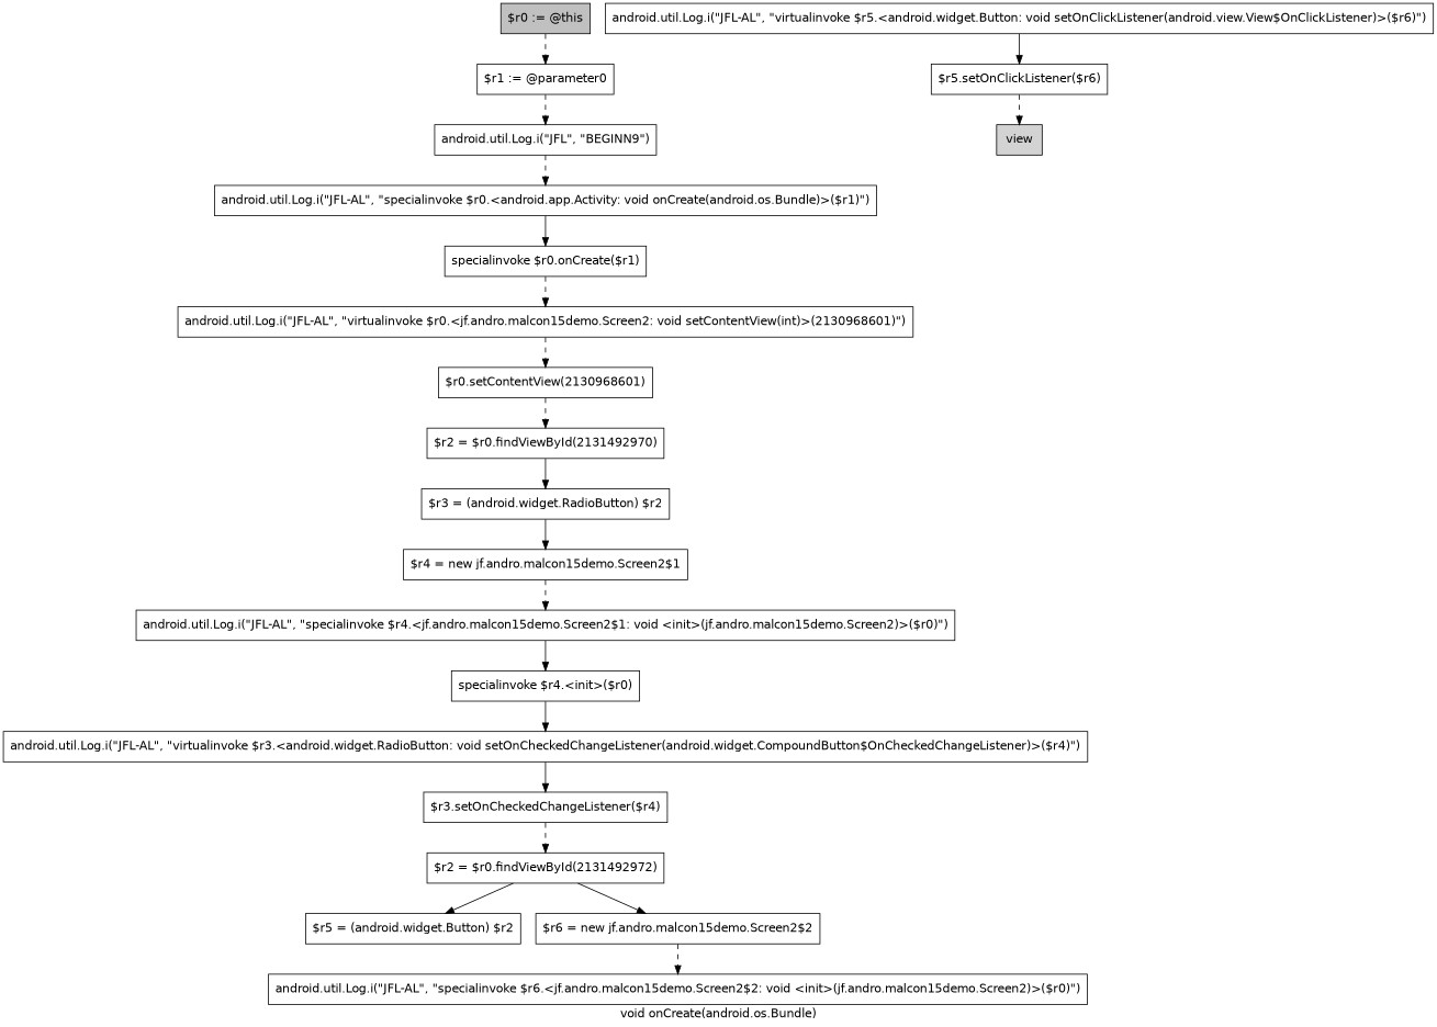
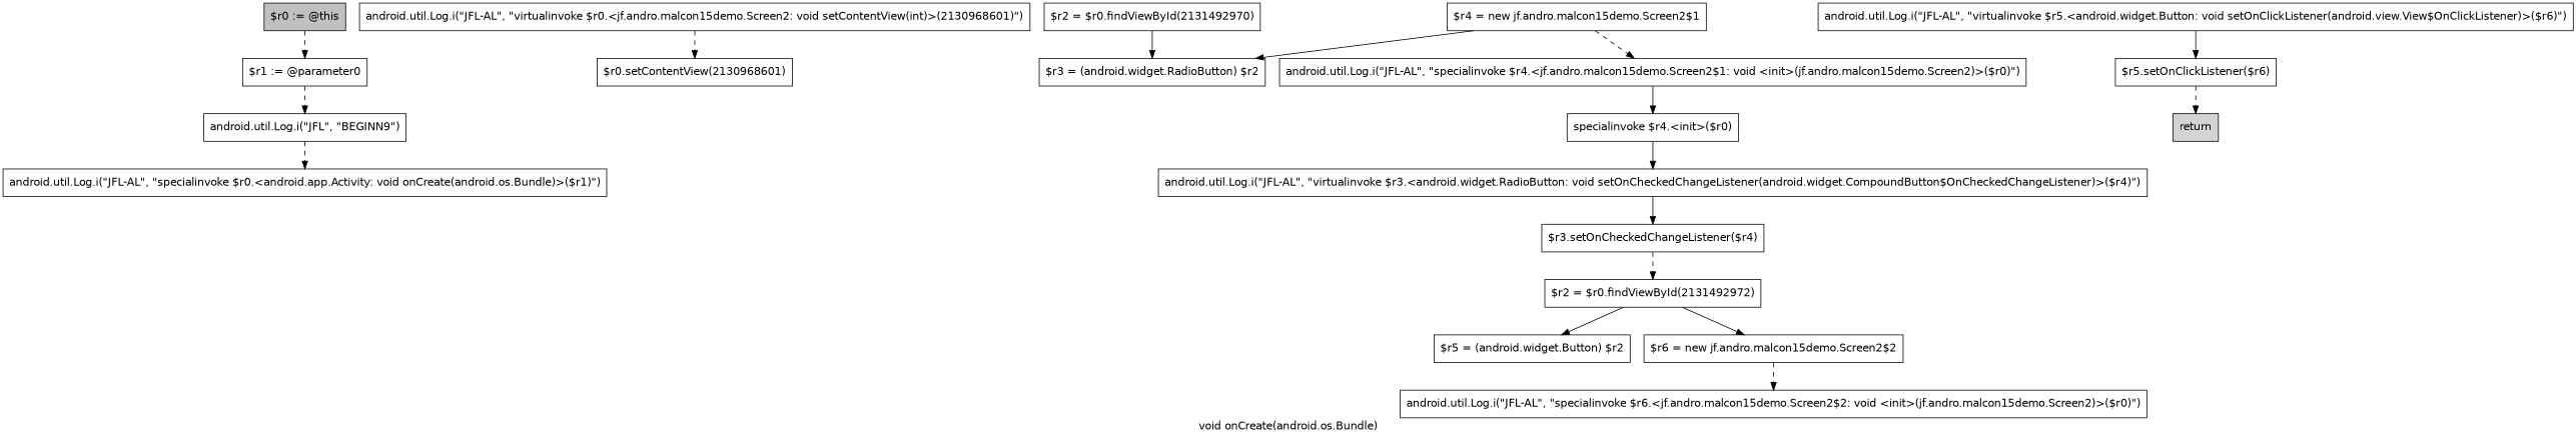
  digraph {
    fontname="DejaVu Sans"
    label="void onCreate(android.os.Bundle)"
    node [fontname="DejaVu Sans" method=23465 shape=box]
    edge [fontname="DejaVu Sans" style=dashed]
    n1 [fillcolor=gray label="$r0 := @this" style=filled]
    n2 [label="$r1 := @parameter0"]
    n3 [invoke_real="<android.util.Log: int i(java.lang.String,java.lang.String)>" invoke_target="<android.util.Log: int i(java.lang.String,java.lang.String)>" label="android.util.Log.i(\"JFL\", \"BEGINN9\")"]
    n4 [invoke_real="<android.util.Log: int i(java.lang.String,java.lang.String)>" invoke_target="<android.util.Log: int i(java.lang.String,java.lang.String)>" label="android.util.Log.i(\"JFL-AL\", \"specialinvoke $r0.<android.app.Activity: void onCreate(android.os.Bundle)>($r1)\")"]
-   n5 [invoke_real="<android.app.Activity: void onCreate(android.os.Bundle)>" invoke_target="<android.app.Activity: void onCreate(android.os.Bundle)>" label="specialinvoke $r0.onCreate($r1)"]
    n6 [invoke_real="<android.util.Log: int i(java.lang.String,java.lang.String)>" invoke_target="<android.util.Log: int i(java.lang.String,java.lang.String)>" label="android.util.Log.i(\"JFL-AL\", \"virtualinvoke $r0.<jf.andro.malcon15demo.Screen2: void setContentView(int)>(2130968601)\")"]
    n7 [invoke_real="<jf.andro.malcon15demo.Screen2: void setContentView(int)>" invoke_target="<jf.andro.malcon15demo.Screen2: void setContentView(int)>" label="$r0.setContentView(2130968601)"]
    n8 [invoke_real="<jf.andro.malcon15demo.Screen2: android.view.View findViewById(int)>" invoke_target="<jf.andro.malcon15demo.Screen2: android.view.View findViewById(int)>" label="$r2 = $r0.findViewById(2131492970)"]
    n9 [label="$r3 = (android.widget.RadioButton) $r2"]
    n10 [label="$r4 = new jf.andro.malcon15demo.Screen2$1"]
    n11 [invoke_real="<android.util.Log: int i(java.lang.String,java.lang.String)>" invoke_target="<android.util.Log: int i(java.lang.String,java.lang.String)>" label="android.util.Log.i(\"JFL-AL\", \"specialinvoke $r4.<jf.andro.malcon15demo.Screen2$1: void <init>(jf.andro.malcon15demo.Screen2)>($r0)\")"]
    n12 [invoke_real="<jf.andro.malcon15demo.Screen2$1: void <init>(jf.andro.malcon15demo.Screen2)>" invoke_target="<jf.andro.malcon15demo.Screen2$1: void <init>(jf.andro.malcon15demo.Screen2)>" label="specialinvoke $r4.<init>($r0)"]
    n13 [invoke_real="<android.util.Log: int i(java.lang.String,java.lang.String)>" invoke_target="<android.util.Log: int i(java.lang.String,java.lang.String)>" label="android.util.Log.i(\"JFL-AL\", \"virtualinvoke $r3.<android.widget.RadioButton: void setOnCheckedChangeListener(android.widget.CompoundButton$OnCheckedChangeListener)>($r4)\")"]
    n14 [invoke_real="<android.widget.RadioButton: void setOnCheckedChangeListener(jf.andro.malcon15demo.Screen2$1)>" invoke_target="<android.widget.RadioButton: void setOnCheckedChangeListener(android.widget.CompoundButton$OnCheckedChangeListener)>" label="$r3.setOnCheckedChangeListener($r4)"]
    n15 [invoke_real="<jf.andro.malcon15demo.Screen2: android.view.View findViewById(int)>" invoke_target="<jf.andro.malcon15demo.Screen2: android.view.View findViewById(int)>" label="$r2 = $r0.findViewById(2131492972)"]
    n16 [label="$r5 = (android.widget.Button) $r2"]
    n17 [label="$r6 = new jf.andro.malcon15demo.Screen2$2"]
    n18 [invoke_real="<android.util.Log: int i(java.lang.String,java.lang.String)>" invoke_target="<android.util.Log: int i(java.lang.String,java.lang.String)>" label="android.util.Log.i(\"JFL-AL\", \"specialinvoke $r6.<jf.andro.malcon15demo.Screen2$2: void <init>(jf.andro.malcon15demo.Screen2)>($r0)\")"]
    n19 [invoke_real="<android.util.Log: int i(java.lang.String,java.lang.String)>" invoke_target="<android.util.Log: int i(java.lang.String,java.lang.String)>" label="android.util.Log.i(\"JFL-AL\", \"virtualinvoke $r5.<android.widget.Button: void setOnClickListener(android.view.View$OnClickListener)>($r6)\")"]
    n20 [invoke_real="<android.widget.Button: void setOnClickListener(jf.andro.malcon15demo.Screen2$2)>" invoke_target="<android.widget.Button: void setOnClickListener(android.view.View$OnClickListener)>" label="$r5.setOnClickListener($r6)"]
-   n21 [fillcolor=lightgray label=view style=filled]
+   n21 [fillcolor=lightgray label=return style=filled]
    n1 -> n2
    n2 -> n3
    n3 -> n4
-   n4 -> n5 [style=solid]
-   n5 -> n6
    n6 -> n7
-   n7 -> n8
    n8 -> n9 [style=solid]
-   n9 -> n10 [style=solid]
+   n10 -> n9 [style=solid]
    n10 -> n11
    n11 -> n12 [style=solid]
    n12 -> n13 [style=solid]
    n13 -> n14 [style=solid]
    n14 -> n15
    n15 -> n16 [style=solid]
    n15 -> n17 [style=solid]
    n17 -> n18
    n19 -> n20 [style=solid]
    n20 -> n21
  }
